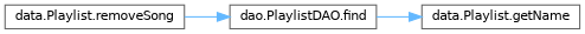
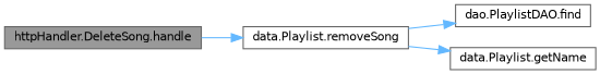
  digraph {
    rankdir=LR
    node [color=grey40 fillcolor=white fontname=Helvetica fontsize=10 shape=box style=filled]
    edge [color=steelblue1 fontname=Helvetica fontsize=10 labelfontname=Helvetica labelfontsize=10 style=solid]
+   n1 [color=gray40 fillcolor=grey60 fontcolor=black height=0.2 label="httpHandler.DeleteSong.handle" width=0.4]
    n2 [height=0.2 label="data.Playlist.removeSong" width=0.4]
    n3 [height=0.2 label="dao.PlaylistDAO.find" width=0.4]
    n4 [height=0.2 label="data.Playlist.getName" width=0.4]
+   n1 -> n2
    n2 -> n3
-   n3 -> n4
+   n2 -> n4
  }
